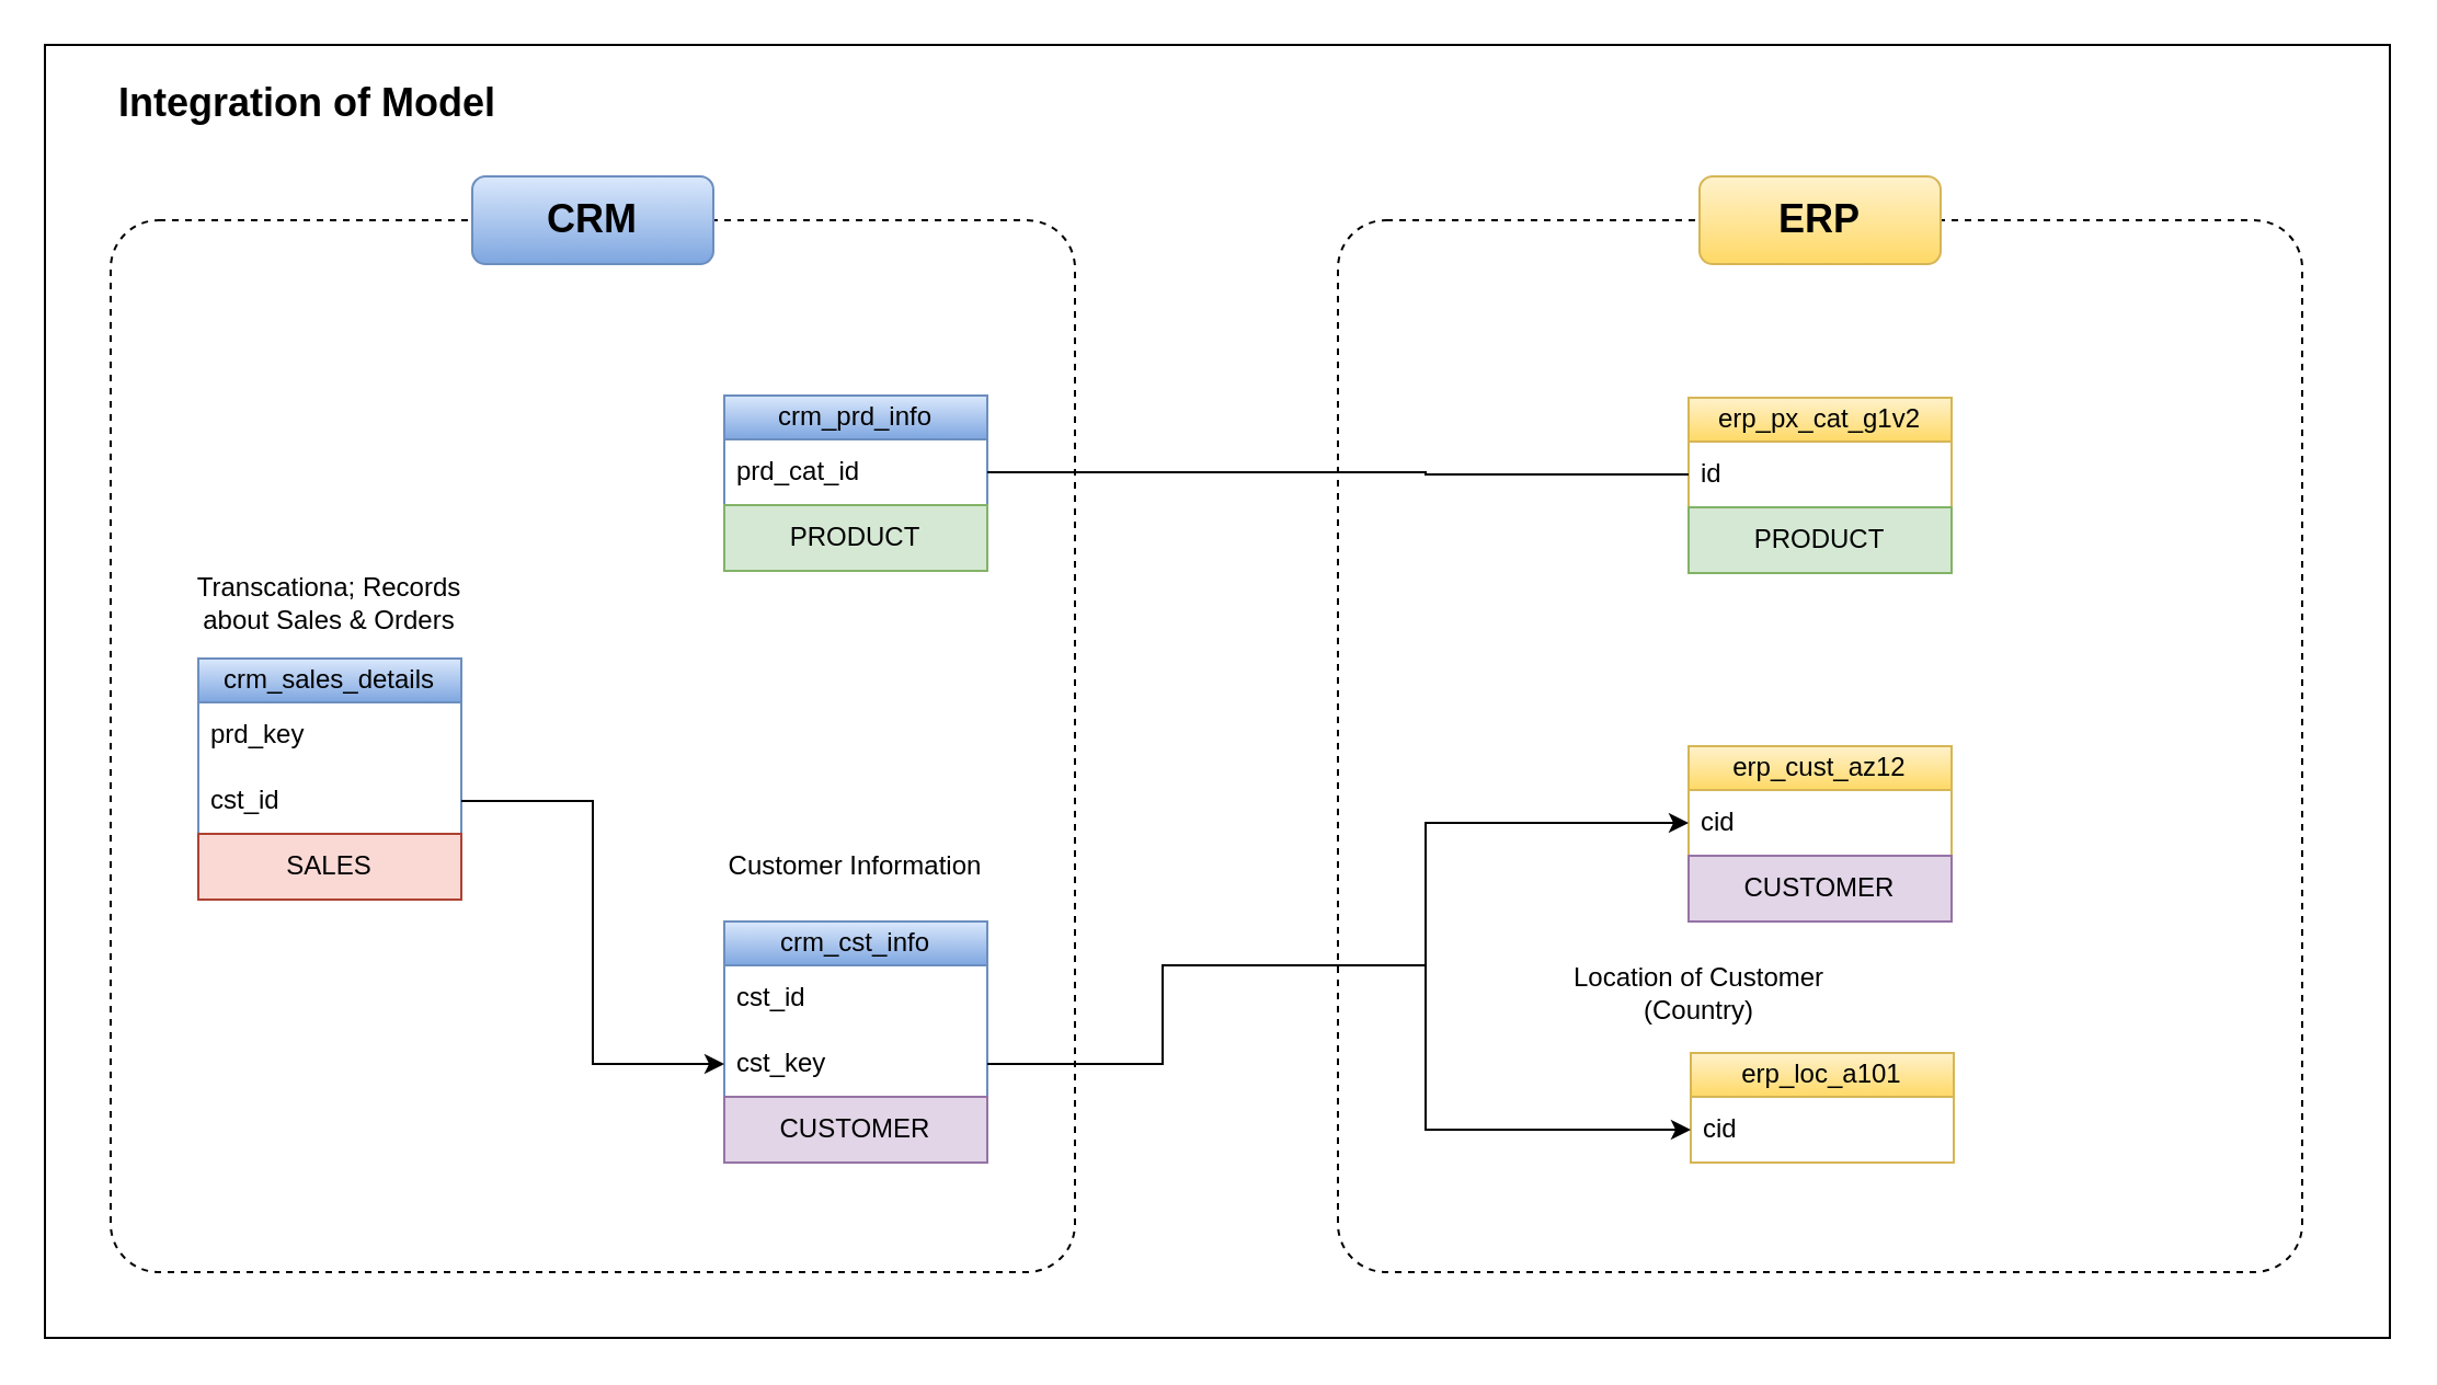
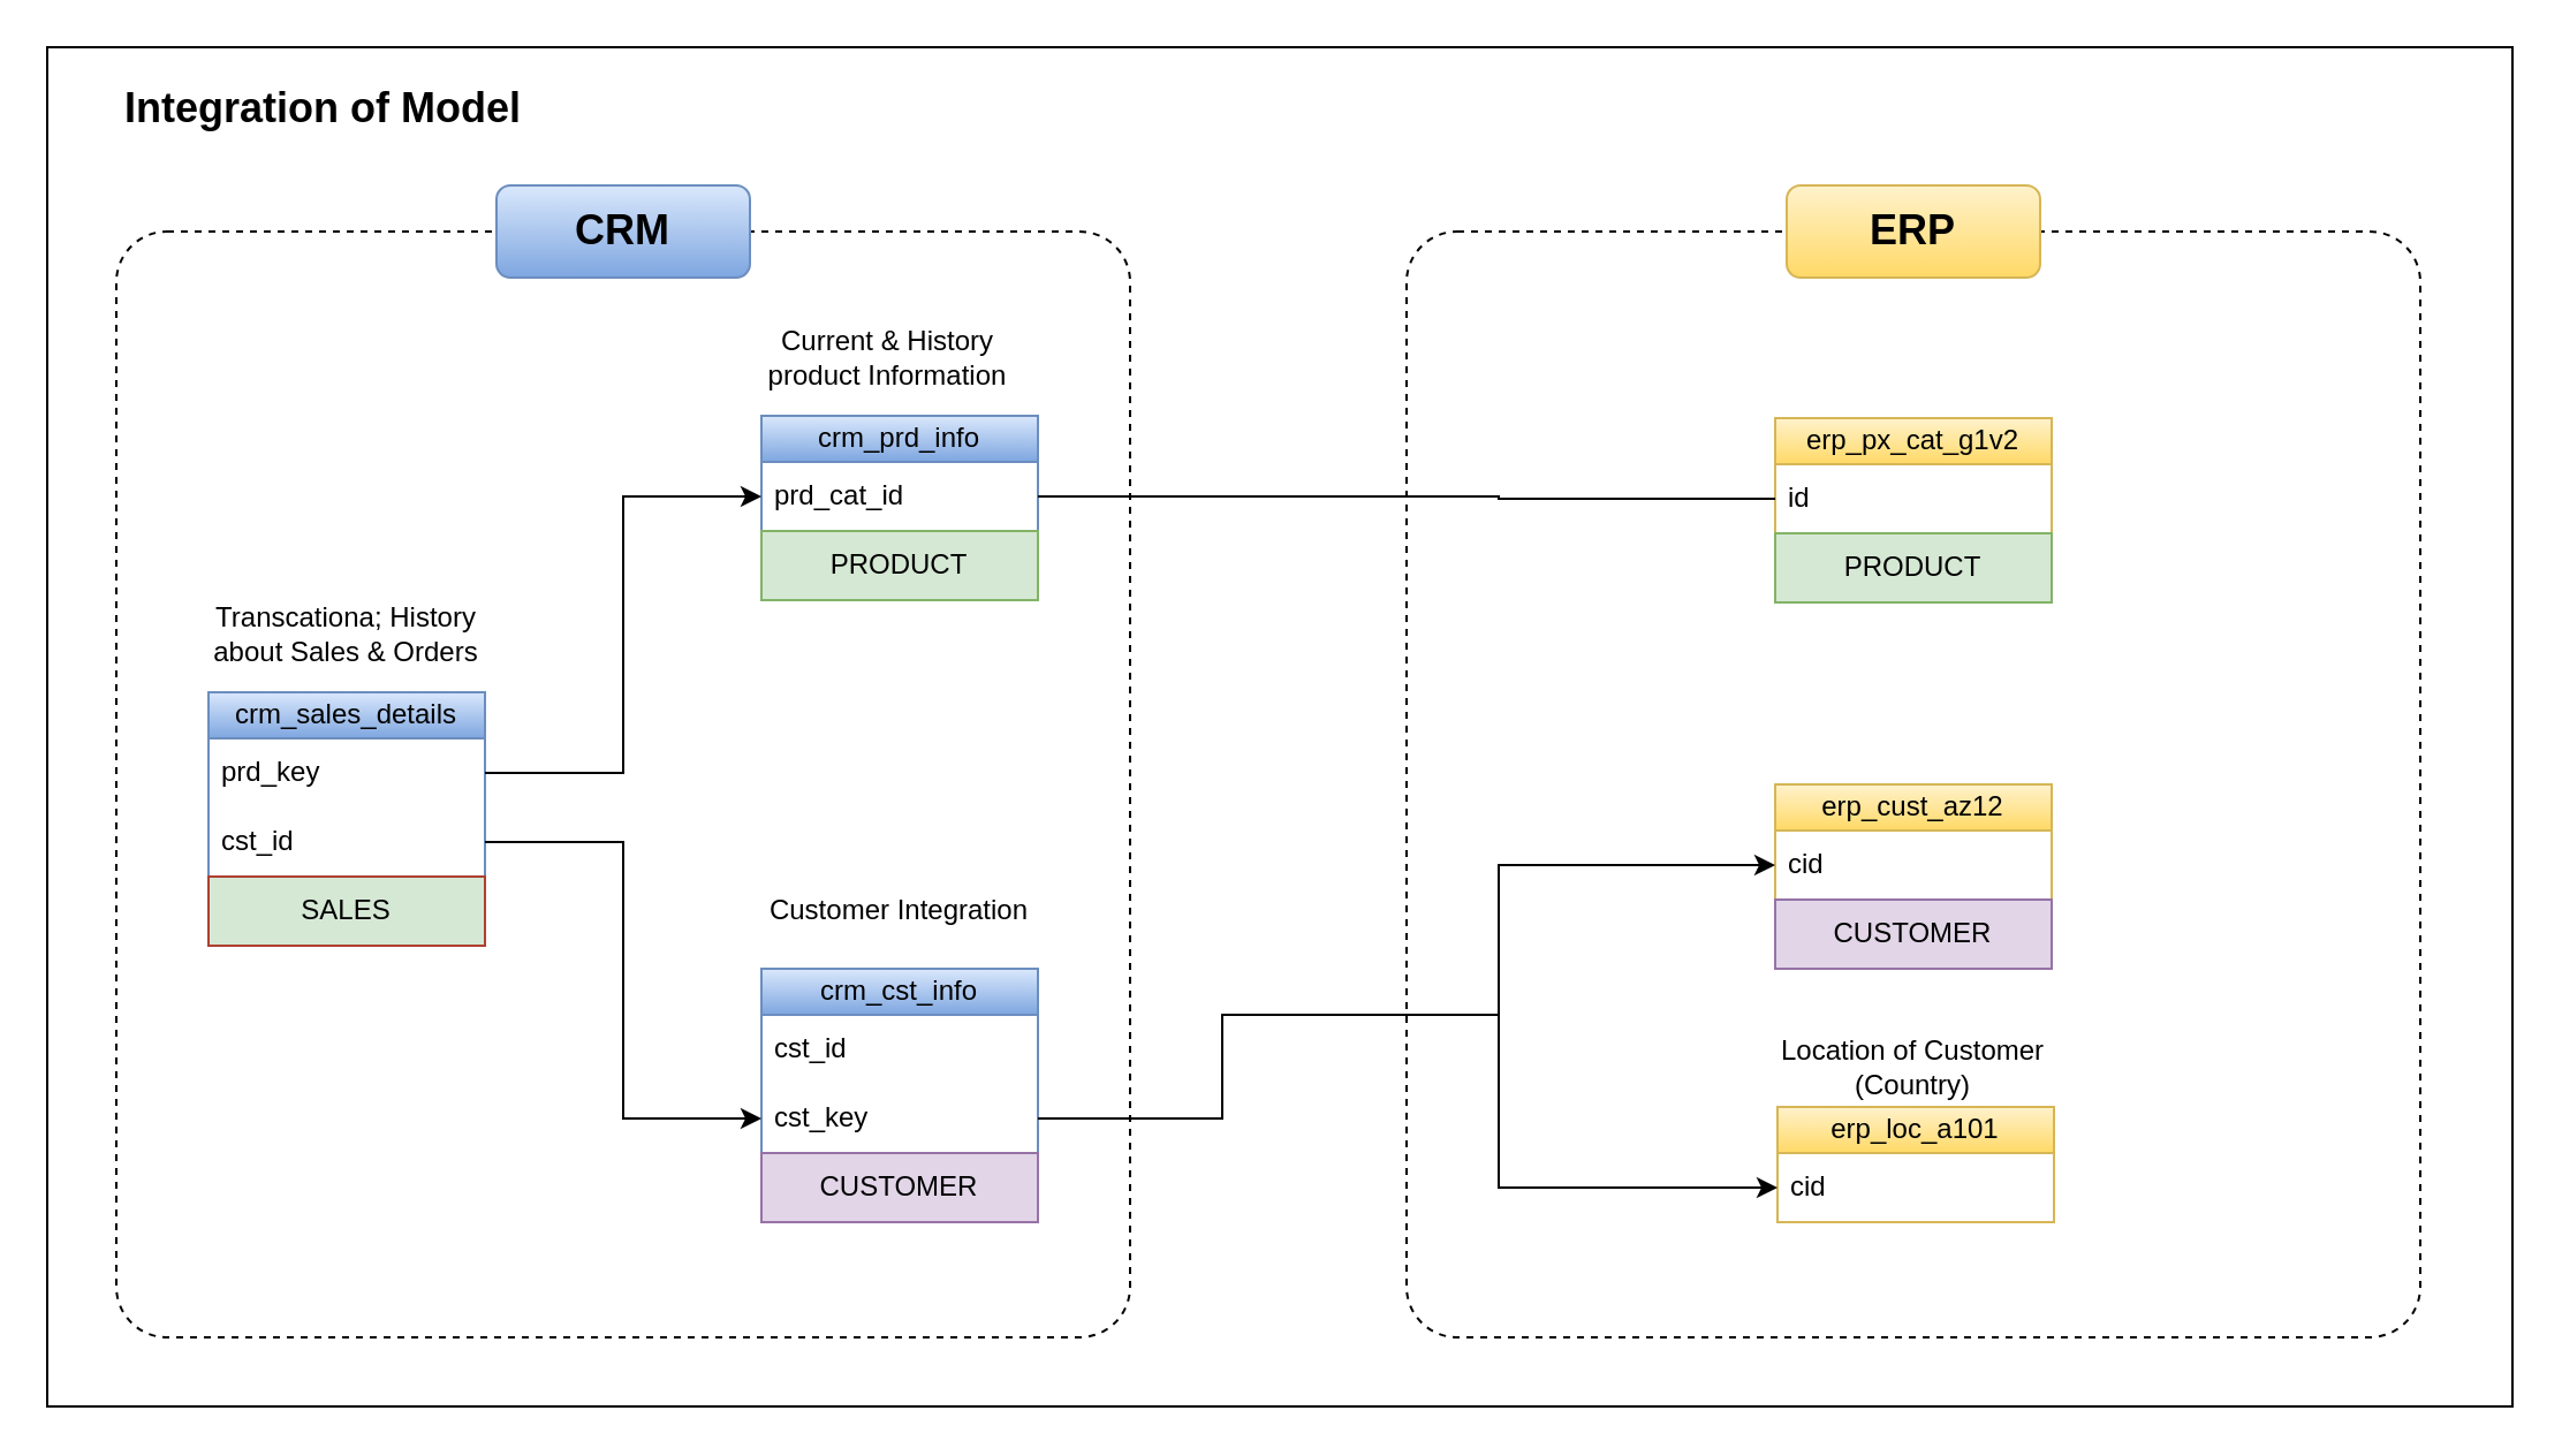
  <mxCell id="0" />
  <mxCell id="1" parent="0" />
  <mxCell id="2" value="" style="rounded=0;whiteSpace=wrap;html=1;fillColor=none;" vertex="1" parent="1"><mxGeometry x="20" y="20" width="1070" height="590" as="geometry" /></mxCell>
  <mxCell id="3" value="" style="rounded=1;whiteSpace=wrap;html=1;fillColor=none;dashed=1;arcSize=5;" parent="1" vertex="1"><mxGeometry x="50" y="100" width="440" height="480" as="geometry" /></mxCell>
  <mxCell id="4" value="&lt;b&gt;&lt;font style=&quot;font-size: 18px;&quot;&gt;CRM&lt;/font&gt;&lt;/b&gt;" style="rounded=1;whiteSpace=wrap;html=1;fillColor=#dae8fc;gradientColor=#7ea6e0;strokeColor=#6c8ebf;" parent="1" vertex="1"><mxGeometry x="215" y="80" width="110" height="40" as="geometry" /></mxCell>
  <mxCell id="5" value="crm_sales_details" style="swimlane;fontStyle=0;childLayout=stackLayout;horizontal=1;startSize=20;horizontalStack=0;resizeParent=1;resizeParentMax=0;resizeLast=0;collapsible=1;marginBottom=0;whiteSpace=wrap;html=1;fillColor=#dae8fc;gradientColor=#7ea6e0;strokeColor=#6c8ebf;" parent="1" vertex="1"><mxGeometry x="90" y="300" width="120" height="110" as="geometry"><mxRectangle x="80" y="325" width="140" height="30" as="alternateBounds" /></mxGeometry></mxCell>
  <mxCell id="6" value="prd_key" style="text;strokeColor=none;fillColor=none;align=left;verticalAlign=middle;spacingLeft=4;spacingRight=4;overflow=hidden;points=[[0,0.5],[1,0.5]];portConstraint=eastwest;rotatable=0;whiteSpace=wrap;html=1;" parent="5" vertex="1"><mxGeometry y="20" width="120" height="30" as="geometry" /></mxCell>
  <mxCell id="7" value="cst_id" style="text;strokeColor=none;fillColor=none;align=left;verticalAlign=middle;spacingLeft=4;spacingRight=4;overflow=hidden;points=[[0,0.5],[1,0.5]];portConstraint=eastwest;rotatable=0;whiteSpace=wrap;html=1;" parent="5" vertex="1"><mxGeometry y="50" width="120" height="30" as="geometry" /></mxCell>
- <mxCell id="8" value="SALES" style="rounded=0;whiteSpace=wrap;html=1;fillColor=#fad9d5;strokeColor=#ae4132;" parent="5" vertex="1"><mxGeometry y="80" width="120" height="30" as="geometry" /></mxCell>
+ <mxCell id="8" value="SALES" style="rounded=0;whiteSpace=wrap;html=1;fillColor=#d5e8d4;strokeColor=#ae4132;" parent="5" vertex="1"><mxGeometry y="80" width="120" height="30" as="geometry" /></mxCell>
  <mxCell id="9" value="crm_prd_info" style="swimlane;fontStyle=0;childLayout=stackLayout;horizontal=1;startSize=20;horizontalStack=0;resizeParent=1;resizeParentMax=0;resizeLast=0;collapsible=1;marginBottom=0;whiteSpace=wrap;html=1;fillColor=#dae8fc;gradientColor=#7ea6e0;strokeColor=#6c8ebf;" parent="1" vertex="1"><mxGeometry x="330" y="180" width="120" height="80" as="geometry"><mxRectangle x="80" y="325" width="140" height="30" as="alternateBounds" /></mxGeometry></mxCell>
  <mxCell id="10" value="prd_cat_id" style="text;strokeColor=none;fillColor=none;align=left;verticalAlign=middle;spacingLeft=4;spacingRight=4;overflow=hidden;points=[[0,0.5],[1,0.5]];portConstraint=eastwest;rotatable=0;whiteSpace=wrap;html=1;" parent="9" vertex="1"><mxGeometry y="20" width="120" height="30" as="geometry" /></mxCell>
  <mxCell id="11" value="PRODUCT" style="rounded=0;whiteSpace=wrap;html=1;fillColor=#d5e8d4;strokeColor=#82b366;" parent="9" vertex="1"><mxGeometry y="50" width="120" height="30" as="geometry" /></mxCell>
  <mxCell id="12" value="crm_cst_info" style="swimlane;fontStyle=0;childLayout=stackLayout;horizontal=1;startSize=20;horizontalStack=0;resizeParent=1;resizeParentMax=0;resizeLast=0;collapsible=1;marginBottom=0;whiteSpace=wrap;html=1;fillColor=#dae8fc;gradientColor=#7ea6e0;strokeColor=#6c8ebf;" parent="1" vertex="1"><mxGeometry x="330" y="420" width="120" height="110" as="geometry"><mxRectangle x="80" y="325" width="140" height="30" as="alternateBounds" /></mxGeometry></mxCell>
  <mxCell id="13" value="cst_id" style="text;strokeColor=none;fillColor=none;align=left;verticalAlign=middle;spacingLeft=4;spacingRight=4;overflow=hidden;points=[[0,0.5],[1,0.5]];portConstraint=eastwest;rotatable=0;whiteSpace=wrap;html=1;" parent="12" vertex="1"><mxGeometry y="20" width="120" height="30" as="geometry" /></mxCell>
  <mxCell id="14" value="cst_key" style="text;strokeColor=none;fillColor=none;align=left;verticalAlign=middle;spacingLeft=4;spacingRight=4;overflow=hidden;points=[[0,0.5],[1,0.5]];portConstraint=eastwest;rotatable=0;whiteSpace=wrap;html=1;" parent="12" vertex="1"><mxGeometry y="50" width="120" height="30" as="geometry" /></mxCell>
  <mxCell id="15" value="CUSTOMER" style="rounded=0;whiteSpace=wrap;html=1;fillColor=#e1d5e7;strokeColor=#9673a6;" parent="12" vertex="1"><mxGeometry y="80" width="120" height="30" as="geometry" /></mxCell>
+ <mxCell id="16" style="edgeStyle=orthogonalEdgeStyle;rounded=0;orthogonalLoop=1;jettySize=auto;html=1;entryX=0;entryY=0.5;entryDx=0;entryDy=0;" parent="1" source="6" target="10" edge="1"><mxGeometry relative="1" as="geometry" /></mxCell>
  <mxCell id="17" style="edgeStyle=orthogonalEdgeStyle;rounded=0;orthogonalLoop=1;jettySize=auto;html=1;exitX=1;exitY=0.5;exitDx=0;exitDy=0;" parent="1" source="7" target="14" edge="1"><mxGeometry relative="1" as="geometry" /></mxCell>
  <mxCell id="18" value="" style="rounded=1;whiteSpace=wrap;html=1;fillColor=none;dashed=1;arcSize=5;" parent="1" vertex="1"><mxGeometry x="610" y="100" width="440" height="480" as="geometry" /></mxCell>
  <mxCell id="19" value="&lt;b&gt;&lt;font style=&quot;font-size: 18px;&quot;&gt;ERP&lt;/font&gt;&lt;/b&gt;" style="rounded=1;whiteSpace=wrap;html=1;fillColor=#fff2cc;gradientColor=#ffd966;strokeColor=#d6b656;" parent="1" vertex="1"><mxGeometry x="775" y="80" width="110" height="40" as="geometry" /></mxCell>
  <mxCell id="20" value="erp_px_cat_g1v2" style="swimlane;fontStyle=0;childLayout=stackLayout;horizontal=1;startSize=20;horizontalStack=0;resizeParent=1;resizeParentMax=0;resizeLast=0;collapsible=1;marginBottom=0;whiteSpace=wrap;html=1;fillColor=#fff2cc;gradientColor=#ffd966;strokeColor=#d6b656;" parent="1" vertex="1"><mxGeometry x="770" y="181" width="120" height="80" as="geometry"><mxRectangle x="80" y="325" width="140" height="30" as="alternateBounds" /></mxGeometry></mxCell>
  <mxCell id="21" value="id" style="text;strokeColor=none;fillColor=none;align=left;verticalAlign=middle;spacingLeft=4;spacingRight=4;overflow=hidden;points=[[0,0.5],[1,0.5]];portConstraint=eastwest;rotatable=0;whiteSpace=wrap;html=1;" parent="20" vertex="1"><mxGeometry y="20" width="120" height="30" as="geometry" /></mxCell>
  <mxCell id="22" value="PRODUCT" style="rounded=0;whiteSpace=wrap;html=1;fillColor=#d5e8d4;strokeColor=#82b366;" parent="20" vertex="1"><mxGeometry y="50" width="120" height="30" as="geometry" /></mxCell>
  <mxCell id="23" value="erp_cust_az12" style="swimlane;fontStyle=0;childLayout=stackLayout;horizontal=1;startSize=20;horizontalStack=0;resizeParent=1;resizeParentMax=0;resizeLast=0;collapsible=1;marginBottom=0;whiteSpace=wrap;html=1;fillColor=#fff2cc;gradientColor=#ffd966;strokeColor=#d6b656;" parent="1" vertex="1"><mxGeometry x="770" y="340" width="120" height="80" as="geometry"><mxRectangle x="80" y="325" width="140" height="30" as="alternateBounds" /></mxGeometry></mxCell>
  <mxCell id="24" value="cid" style="text;strokeColor=none;fillColor=none;align=left;verticalAlign=middle;spacingLeft=4;spacingRight=4;overflow=hidden;points=[[0,0.5],[1,0.5]];portConstraint=eastwest;rotatable=0;whiteSpace=wrap;html=1;" parent="23" vertex="1"><mxGeometry y="20" width="120" height="30" as="geometry" /></mxCell>
  <mxCell id="25" value="CUSTOMER" style="rounded=0;whiteSpace=wrap;html=1;fillColor=#e1d5e7;strokeColor=#9673a6;" parent="23" vertex="1"><mxGeometry y="50" width="120" height="30" as="geometry" /></mxCell>
  <mxCell id="26" value="erp_loc_a101" style="swimlane;fontStyle=0;childLayout=stackLayout;horizontal=1;startSize=20;horizontalStack=0;resizeParent=1;resizeParentMax=0;resizeLast=0;collapsible=1;marginBottom=0;whiteSpace=wrap;html=1;fillColor=#fff2cc;gradientColor=#ffd966;strokeColor=#d6b656;" parent="1" vertex="1"><mxGeometry x="771" y="480" width="120" height="50" as="geometry"><mxRectangle x="80" y="325" width="140" height="30" as="alternateBounds" /></mxGeometry></mxCell>
  <mxCell id="27" value="cid" style="text;strokeColor=none;fillColor=none;align=left;verticalAlign=middle;spacingLeft=4;spacingRight=4;overflow=hidden;points=[[0,0.5],[1,0.5]];portConstraint=eastwest;rotatable=0;whiteSpace=wrap;html=1;" parent="26" vertex="1"><mxGeometry y="20" width="120" height="30" as="geometry" /></mxCell>
  <mxCell id="28" style="edgeStyle=orthogonalEdgeStyle;rounded=0;orthogonalLoop=1;jettySize=auto;html=1;exitX=1;exitY=0.5;exitDx=0;exitDy=0;endArrow=none;" parent="1" source="10" target="21" edge="1"><mxGeometry relative="1" as="geometry"><Array as="points"><mxPoint x="650" y="215" /><mxPoint x="650" y="216" /></Array></mxGeometry></mxCell>
  <mxCell id="29" style="edgeStyle=orthogonalEdgeStyle;rounded=0;orthogonalLoop=1;jettySize=auto;html=1;exitX=1;exitY=0.5;exitDx=0;exitDy=0;entryX=0;entryY=0.5;entryDx=0;entryDy=0;" parent="1" source="14" target="24" edge="1"><mxGeometry relative="1" as="geometry"><Array as="points"><mxPoint x="530" y="485" /><mxPoint x="530" y="440" /><mxPoint x="650" y="440" /><mxPoint x="650" y="375" /></Array></mxGeometry></mxCell>
  <mxCell id="30" style="edgeStyle=orthogonalEdgeStyle;rounded=0;orthogonalLoop=1;jettySize=auto;html=1;exitX=1;exitY=0.5;exitDx=0;exitDy=0;entryX=0;entryY=0.5;entryDx=0;entryDy=0;" parent="1" source="14" target="27" edge="1"><mxGeometry relative="1" as="geometry"><Array as="points"><mxPoint x="530" y="485" /><mxPoint x="530" y="440" /><mxPoint x="650" y="440" /><mxPoint x="650" y="515" /></Array></mxGeometry></mxCell>
- <mxCell id="31" value="Transcationa; Records about Sales &amp;amp; Orders" style="text;html=1;align=center;verticalAlign=middle;whiteSpace=wrap;rounded=0;" parent="1" vertex="1"><mxGeometry x="85" y="260" width="130" height="30" as="geometry" /></mxCell>
- <mxCell id="33" value="Customer Information" style="text;html=1;align=center;verticalAlign=middle;whiteSpace=wrap;rounded=0;" parent="1" vertex="1"><mxGeometry x="325" y="380" width="130" height="30" as="geometry" /></mxCell>
- <mxCell id="34" value="Location of Customer (Country)" style="text;html=1;align=center;verticalAlign=middle;whiteSpace=wrap;rounded=0;" parent="1" vertex="1"><mxGeometry x="710" y="438" width="130" height="30" as="geometry" /></mxCell>
+ <mxCell id="31" value="Transcationa; History about Sales &amp;amp; Orders" style="text;html=1;align=center;verticalAlign=middle;whiteSpace=wrap;rounded=0;" parent="1" vertex="1"><mxGeometry x="85" y="260" width="130" height="30" as="geometry" /></mxCell>
+ <mxCell id="32" value="Current &amp;amp; History product Information" style="text;html=1;align=center;verticalAlign=middle;whiteSpace=wrap;rounded=0;" parent="1" vertex="1"><mxGeometry x="320" y="140" width="130" height="30" as="geometry" /></mxCell>
+ <mxCell id="33" value="Customer Integration" style="text;html=1;align=center;verticalAlign=middle;whiteSpace=wrap;rounded=0;" parent="1" vertex="1"><mxGeometry x="325" y="380" width="130" height="30" as="geometry" /></mxCell>
+ <mxCell id="34" value="Location of Customer (Country)" style="text;html=1;align=center;verticalAlign=middle;whiteSpace=wrap;rounded=0;" parent="1" vertex="1"><mxGeometry x="765" y="448" width="130" height="30" as="geometry" /></mxCell>
  <mxCell id="35" value="&lt;b&gt;&lt;font style=&quot;font-size: 18px;&quot;&gt;Integration of Model&lt;/font&gt;&lt;/b&gt;" style="text;html=1;align=center;verticalAlign=middle;whiteSpace=wrap;rounded=0;" parent="1" vertex="1"><mxGeometry x="40" y="32" width="200" height="30" as="geometry" /></mxCell>
